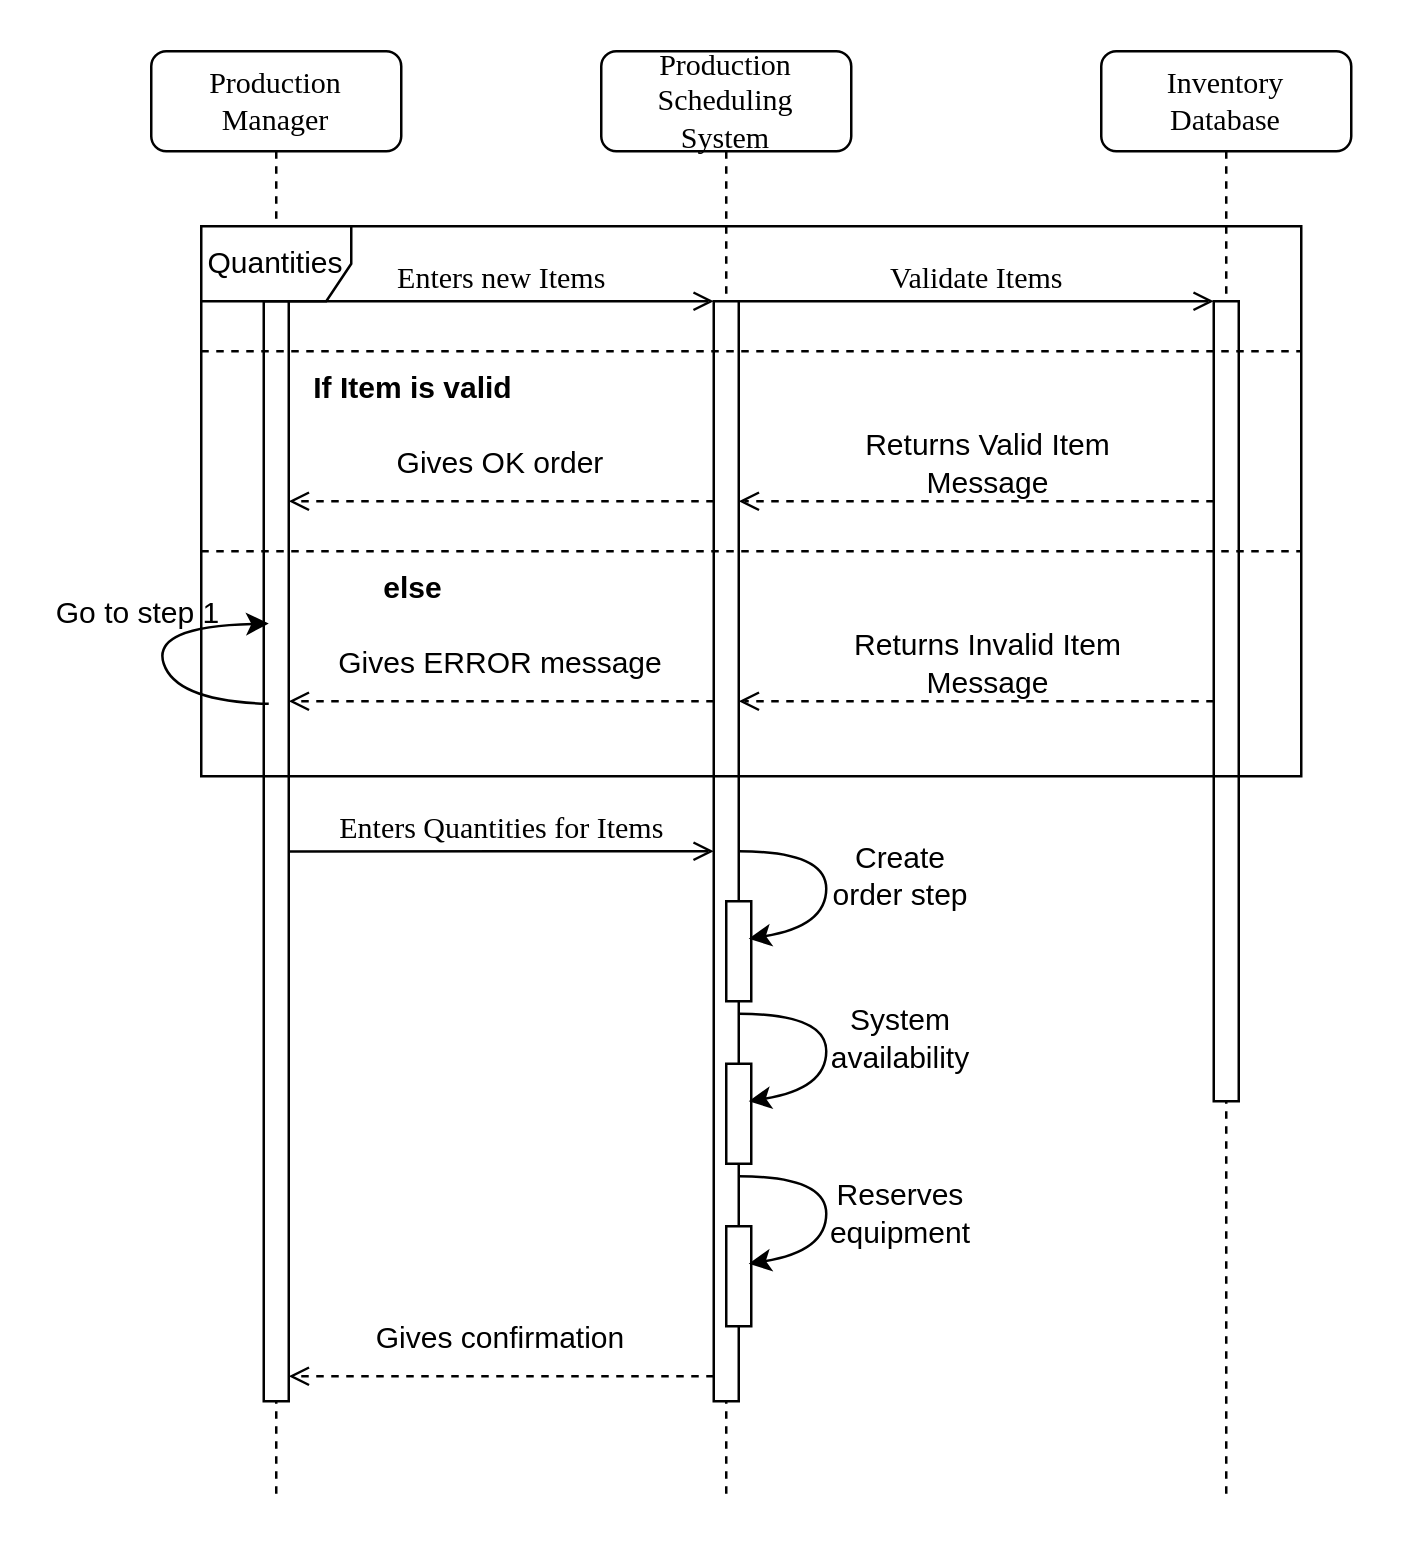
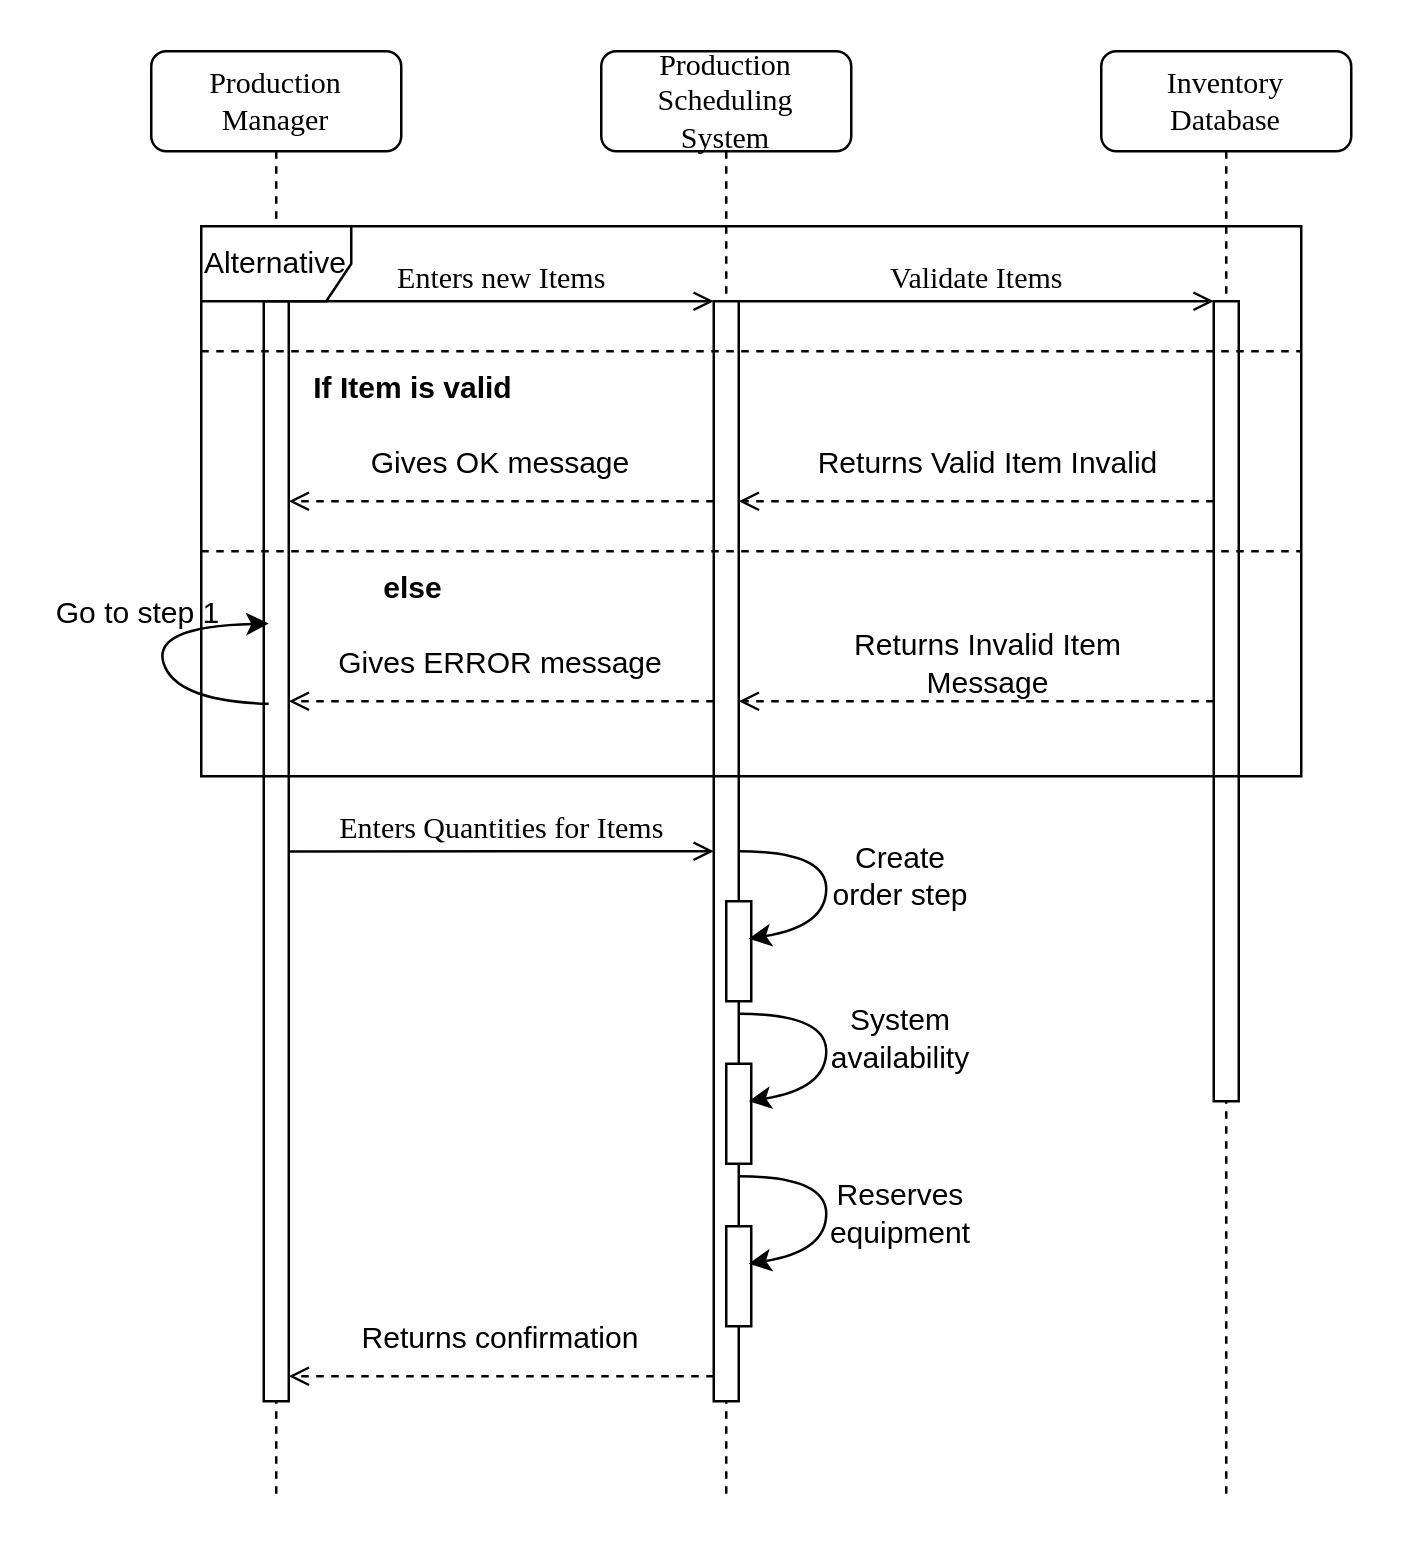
  <mxCell id="0" />
  <mxCell id="1" parent="0" />
  <mxCell id="2" value="Production Scheduling&lt;div&gt;System&lt;/div&gt;" style="shape=umlLifeline;perimeter=lifelinePerimeter;whiteSpace=wrap;html=1;container=1;collapsible=0;recursiveResize=0;outlineConnect=0;rounded=1;shadow=0;comic=0;labelBackgroundColor=none;strokeWidth=1;fontFamily=Verdana;fontSize=12;align=center;" vertex="1" parent="1"><mxGeometry x="240" y="20" width="100" height="580" as="geometry" /></mxCell>
  <mxCell id="3" value="" style="html=1;points=[];perimeter=orthogonalPerimeter;rounded=0;shadow=0;comic=0;labelBackgroundColor=none;strokeWidth=1;fontFamily=Verdana;fontSize=12;align=center;" vertex="1" parent="2"><mxGeometry x="45" y="100" width="10" height="440" as="geometry" /></mxCell>
  <mxCell id="4" value="" style="html=1;points=[];perimeter=orthogonalPerimeter;rounded=0;shadow=0;comic=0;labelBackgroundColor=none;strokeWidth=1;fontFamily=Verdana;fontSize=12;align=center;" vertex="1" parent="2"><mxGeometry x="50" y="340" width="10" height="40" as="geometry" /></mxCell>
  <mxCell id="5" value="Inventory&lt;div&gt;Database&lt;/div&gt;" style="shape=umlLifeline;perimeter=lifelinePerimeter;whiteSpace=wrap;html=1;container=1;collapsible=0;recursiveResize=0;outlineConnect=0;rounded=1;shadow=0;comic=0;labelBackgroundColor=none;strokeWidth=1;fontFamily=Verdana;fontSize=12;align=center;" vertex="1" parent="1"><mxGeometry x="440" y="20" width="100" height="580" as="geometry" /></mxCell>
  <mxCell id="6" value="" style="html=1;points=[];perimeter=orthogonalPerimeter;rounded=0;shadow=0;comic=0;labelBackgroundColor=none;strokeWidth=1;fontFamily=Verdana;fontSize=12;align=center;" vertex="1" parent="5"><mxGeometry x="45" y="100" width="10" height="320" as="geometry" /></mxCell>
  <mxCell id="7" value="Production Manager" style="shape=umlLifeline;perimeter=lifelinePerimeter;whiteSpace=wrap;html=1;container=1;collapsible=0;recursiveResize=0;outlineConnect=0;rounded=1;shadow=0;comic=0;labelBackgroundColor=none;strokeWidth=1;fontFamily=Verdana;fontSize=12;align=center;" vertex="1" parent="1"><mxGeometry x="60" y="20" width="100" height="580" as="geometry" /></mxCell>
  <mxCell id="8" value="" style="html=1;points=[];perimeter=orthogonalPerimeter;rounded=0;shadow=0;comic=0;labelBackgroundColor=none;strokeWidth=1;fontFamily=Verdana;fontSize=12;align=center;" vertex="1" parent="7"><mxGeometry x="45" y="100" width="10" height="440" as="geometry" /></mxCell>
  <mxCell id="9" value="" style="curved=1;endArrow=classic;html=1;rounded=0;exitX=0.2;exitY=0.366;exitDx=0;exitDy=0;exitPerimeter=0;entryX=0.2;entryY=0.293;entryDx=0;entryDy=0;entryPerimeter=0;" edge="1" parent="7" source="8" target="8"><mxGeometry width="50" height="50" relative="1" as="geometry"><mxPoint x="-20" y="310.02" as="sourcePoint" /><mxPoint x="30" y="260.02" as="targetPoint" /><Array as="points"><mxPoint x="10" y="260" /><mxPoint y="230" /></Array></mxGeometry></mxCell>
  <mxCell id="10" value="Go to step 1" style="text;html=1;align=center;verticalAlign=middle;whiteSpace=wrap;rounded=0;" vertex="1" parent="7"><mxGeometry x="-40" y="210" width="70" height="30" as="geometry" /></mxCell>
  <mxCell id="11" value="Enters new Items" style="html=1;verticalAlign=bottom;endArrow=open;entryX=0;entryY=0;labelBackgroundColor=none;fontFamily=Verdana;fontSize=12;elbow=vertical;endFill=0;" edge="1" parent="1" source="8" target="3"><mxGeometry relative="1" as="geometry"><mxPoint x="180" y="130" as="sourcePoint" /></mxGeometry></mxCell>
  <mxCell id="12" value="Validate Items" style="html=1;verticalAlign=bottom;endArrow=open;entryX=0;entryY=0;labelBackgroundColor=none;fontFamily=Verdana;fontSize=12;elbow=vertical;endFill=0;" edge="1" parent="1" source="3" target="6"><mxGeometry relative="1" as="geometry"><mxPoint x="330" y="140" as="sourcePoint" /></mxGeometry></mxCell>
  <mxCell id="13" value="Enters Quantities for Items" style="html=1;verticalAlign=bottom;endArrow=open;entryX=0.1;entryY=0.43;labelBackgroundColor=none;fontFamily=Verdana;fontSize=12;elbow=vertical;entryDx=0;entryDy=0;entryPerimeter=0;sourcePerimeterSpacing=0;endFill=0;" edge="1" parent="1"><mxGeometry relative="1" as="geometry"><mxPoint x="115" y="340.1" as="sourcePoint" /><mxPoint x="285" y="340" as="targetPoint" /></mxGeometry></mxCell>
- <mxCell id="14" value="Quantities" style="shape=umlFrame;whiteSpace=wrap;html=1;pointerEvents=0;" vertex="1" parent="1"><mxGeometry x="80" y="90" width="440" height="220" as="geometry" /></mxCell>
+ <mxCell id="14" value="Alternative" style="shape=umlFrame;whiteSpace=wrap;html=1;pointerEvents=0;" vertex="1" parent="1"><mxGeometry x="80" y="90" width="440" height="220" as="geometry" /></mxCell>
  <mxCell id="15" value="" style="endArrow=none;html=1;rounded=0;entryX=1.007;entryY=0.5;entryDx=0;entryDy=0;entryPerimeter=0;dashed=1;" edge="1" parent="1"><mxGeometry width="50" height="50" relative="1" as="geometry"><mxPoint x="80" y="140" as="sourcePoint" /><mxPoint x="520" y="140" as="targetPoint" /></mxGeometry></mxCell>
  <mxCell id="16" value="" style="endArrow=none;html=1;rounded=0;exitX=-0.002;exitY=0.5;exitDx=0;exitDy=0;exitPerimeter=0;entryX=1.007;entryY=0.5;entryDx=0;entryDy=0;entryPerimeter=0;dashed=1;" edge="1" parent="1"><mxGeometry width="50" height="50" relative="1" as="geometry"><mxPoint x="80" y="220" as="sourcePoint" /><mxPoint x="520" y="220" as="targetPoint" /></mxGeometry></mxCell>
  <mxCell id="17" value="If Item is valid" style="text;html=1;align=center;verticalAlign=middle;whiteSpace=wrap;rounded=0;fontStyle=1" vertex="1" parent="1"><mxGeometry x="120" y="140" width="90" height="30" as="geometry" /></mxCell>
  <mxCell id="18" value="else" style="text;html=1;align=center;verticalAlign=middle;whiteSpace=wrap;rounded=0;fontStyle=1" vertex="1" parent="1"><mxGeometry x="120" y="220" width="90" height="30" as="geometry" /></mxCell>
  <mxCell id="19" value="" style="group" vertex="1" connectable="0" parent="1"><mxGeometry x="295" y="170" width="190" height="30.02" as="geometry" /></mxCell>
  <mxCell id="20" value="" style="endArrow=open;html=1;rounded=0;entryX=1;entryY=0.226;entryDx=0;entryDy=0;entryPerimeter=0;dashed=1;endFill=0;" edge="1" parent="19"><mxGeometry width="50" height="50" relative="1" as="geometry"><mxPoint x="190" y="30.02" as="sourcePoint" /><mxPoint y="30.0" as="targetPoint" /></mxGeometry></mxCell>
- <mxCell id="21" value="Returns Valid Item Message" style="text;html=1;align=center;verticalAlign=middle;whiteSpace=wrap;rounded=0;" vertex="1" parent="19"><mxGeometry x="25" width="150" height="30" as="geometry" /></mxCell>
+ <mxCell id="21" value="Returns Valid Item Invalid" style="text;html=1;align=center;verticalAlign=middle;whiteSpace=wrap;rounded=0;" vertex="1" parent="19"><mxGeometry x="25" width="150" height="30" as="geometry" /></mxCell>
  <mxCell id="22" value="" style="group" vertex="1" connectable="0" parent="1"><mxGeometry x="295" y="250" width="190" height="30.02" as="geometry" /></mxCell>
  <mxCell id="23" value="" style="endArrow=open;html=1;rounded=0;entryX=1;entryY=0.226;entryDx=0;entryDy=0;entryPerimeter=0;dashed=1;endFill=0;" edge="1" parent="22"><mxGeometry width="50" height="50" relative="1" as="geometry"><mxPoint x="190" y="30.02" as="sourcePoint" /><mxPoint y="30.0" as="targetPoint" /></mxGeometry></mxCell>
  <mxCell id="24" value="Returns Invalid Item Message" style="text;html=1;align=center;verticalAlign=middle;whiteSpace=wrap;rounded=0;" vertex="1" parent="22"><mxGeometry x="25" width="150" height="30" as="geometry" /></mxCell>
  <mxCell id="25" value="" style="group" vertex="1" connectable="0" parent="1"><mxGeometry x="115" y="170" width="170" height="30.02" as="geometry" /></mxCell>
  <mxCell id="26" value="" style="endArrow=open;html=1;rounded=0;entryX=1;entryY=0.226;entryDx=0;entryDy=0;entryPerimeter=0;dashed=1;endFill=0;" edge="1" parent="25"><mxGeometry width="50" height="50" relative="1" as="geometry"><mxPoint x="170" y="30.02" as="sourcePoint" /><mxPoint y="30" as="targetPoint" /></mxGeometry></mxCell>
- <mxCell id="27" value="Gives OK order" style="text;html=1;align=center;verticalAlign=middle;whiteSpace=wrap;rounded=0;" vertex="1" parent="25"><mxGeometry x="10" width="150" height="30" as="geometry" /></mxCell>
+ <mxCell id="27" value="Gives OK message" style="text;html=1;align=center;verticalAlign=middle;whiteSpace=wrap;rounded=0;" vertex="1" parent="25"><mxGeometry x="10" width="150" height="30" as="geometry" /></mxCell>
  <mxCell id="28" value="" style="group" vertex="1" connectable="0" parent="1"><mxGeometry x="115" y="250" width="170" height="30.02" as="geometry" /></mxCell>
  <mxCell id="29" value="" style="endArrow=open;html=1;rounded=0;entryX=1;entryY=0.226;entryDx=0;entryDy=0;entryPerimeter=0;dashed=1;endFill=0;" edge="1" parent="28"><mxGeometry width="50" height="50" relative="1" as="geometry"><mxPoint x="170" y="30.02" as="sourcePoint" /><mxPoint y="30" as="targetPoint" /></mxGeometry></mxCell>
  <mxCell id="30" value="Gives ERROR message" style="text;html=1;align=center;verticalAlign=middle;whiteSpace=wrap;rounded=0;" vertex="1" parent="28"><mxGeometry x="10" width="150" height="30" as="geometry" /></mxCell>
  <mxCell id="31" value="" style="curved=1;endArrow=classic;html=1;rounded=0;entryX=0.9;entryY=0.375;entryDx=0;entryDy=0;entryPerimeter=0;" edge="1" parent="1" target="4"><mxGeometry width="50" height="50" relative="1" as="geometry"><mxPoint x="295" y="340" as="sourcePoint" /><mxPoint x="360" y="390" as="targetPoint" /><Array as="points"><mxPoint x="330" y="340" /><mxPoint x="330" y="370" /></Array></mxGeometry></mxCell>
  <mxCell id="32" value="Create order step" style="text;html=1;align=center;verticalAlign=middle;whiteSpace=wrap;rounded=0;" vertex="1" parent="1"><mxGeometry x="330" y="335" width="60" height="30" as="geometry" /></mxCell>
  <mxCell id="33" value="" style="html=1;points=[];perimeter=orthogonalPerimeter;rounded=0;shadow=0;comic=0;labelBackgroundColor=none;strokeWidth=1;fontFamily=Verdana;fontSize=12;align=center;" vertex="1" parent="1"><mxGeometry x="290" y="425" width="10" height="40" as="geometry" /></mxCell>
  <mxCell id="34" value="" style="curved=1;endArrow=classic;html=1;rounded=0;entryX=0.9;entryY=0.375;entryDx=0;entryDy=0;entryPerimeter=0;" edge="1" parent="1" target="33"><mxGeometry width="50" height="50" relative="1" as="geometry"><mxPoint x="295" y="405" as="sourcePoint" /><mxPoint x="360" y="455" as="targetPoint" /><Array as="points"><mxPoint x="330" y="405" /><mxPoint x="330" y="435" /></Array></mxGeometry></mxCell>
  <mxCell id="35" value="System availability" style="text;html=1;align=center;verticalAlign=middle;whiteSpace=wrap;rounded=0;" vertex="1" parent="1"><mxGeometry x="330" y="400" width="60" height="30" as="geometry" /></mxCell>
  <mxCell id="36" value="" style="html=1;points=[];perimeter=orthogonalPerimeter;rounded=0;shadow=0;comic=0;labelBackgroundColor=none;strokeWidth=1;fontFamily=Verdana;fontSize=12;align=center;" vertex="1" parent="1"><mxGeometry x="290" y="490" width="10" height="40" as="geometry" /></mxCell>
  <mxCell id="37" value="" style="curved=1;endArrow=classic;html=1;rounded=0;entryX=0.9;entryY=0.375;entryDx=0;entryDy=0;entryPerimeter=0;" edge="1" parent="1" target="36"><mxGeometry width="50" height="50" relative="1" as="geometry"><mxPoint x="295" y="470" as="sourcePoint" /><mxPoint x="360" y="520" as="targetPoint" /><Array as="points"><mxPoint x="330" y="470" /><mxPoint x="330" y="500" /></Array></mxGeometry></mxCell>
  <mxCell id="38" value="Reserves&lt;div&gt;equipment&lt;/div&gt;" style="text;html=1;align=center;verticalAlign=middle;whiteSpace=wrap;rounded=0;" vertex="1" parent="1"><mxGeometry x="330" y="470" width="60" height="30" as="geometry" /></mxCell>
  <mxCell id="39" value="" style="group" vertex="1" connectable="0" parent="1"><mxGeometry x="115" y="520" width="170" height="30.02" as="geometry" /></mxCell>
  <mxCell id="40" value="" style="endArrow=open;html=1;rounded=0;entryX=1;entryY=0.226;entryDx=0;entryDy=0;entryPerimeter=0;dashed=1;endFill=0;" edge="1" parent="39"><mxGeometry width="50" height="50" relative="1" as="geometry"><mxPoint x="170" y="30.02" as="sourcePoint" /><mxPoint y="30" as="targetPoint" /></mxGeometry></mxCell>
- <mxCell id="41" value="Gives confirmation" style="text;html=1;align=center;verticalAlign=middle;whiteSpace=wrap;rounded=0;" vertex="1" parent="39"><mxGeometry x="10" width="150" height="30" as="geometry" /></mxCell>
+ <mxCell id="41" value="Returns confirmation" style="text;html=1;align=center;verticalAlign=middle;whiteSpace=wrap;rounded=0;" vertex="1" parent="39"><mxGeometry x="10" width="150" height="30" as="geometry" /></mxCell>
